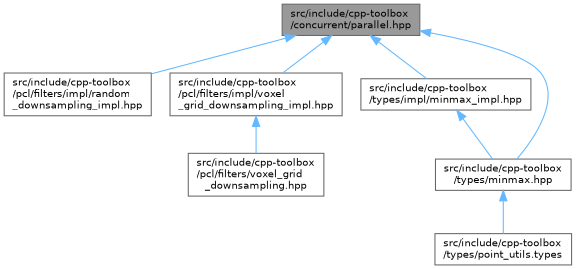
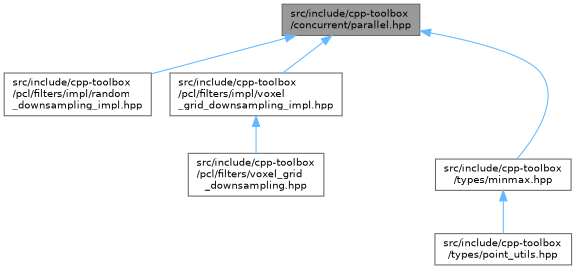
  digraph {
    node [color=grey40 fillcolor=white fontname=Helvetica fontsize=10 shape=box style=filled]
    edge [color=steelblue1 dir=back fontname=Helvetica fontsize=10 labelfontname=Helvetica labelfontsize=10 style=solid]
    n1 [color=gray40 fillcolor=grey60 fontcolor=black height=0.2 label="src/include/cpp-toolbox\l/concurrent/parallel.hpp" width=0.4]
    n2 [height=0.2 label="src/include/cpp-toolbox\l/pcl/filters/impl/random\l_downsampling_impl.hpp" width=0.4]
    n3 [height=0.2 label="src/include/cpp-toolbox\l/pcl/filters/impl/voxel\l_grid_downsampling_impl.hpp" width=0.4]
-   n4 [height=0.2 label="src/include/cpp-toolbox\l/types/impl/minmax_impl.hpp" width=0.4]
    n5 [height=0.2 label="src/include/cpp-toolbox\l/types/minmax.hpp" width=0.4]
    n6 [height=0.2 label="src/include/cpp-toolbox\l/pcl/filters/voxel_grid\l_downsampling.hpp" width=0.4]
-   n7 [height=0.2 label="src/include/cpp-toolbox\l/types/point_utils.types" width=0.4]
+   n7 [height=0.2 label="src/include/cpp-toolbox\l/types/point_utils.hpp" width=0.4]
    n1 -> n2
    n1 -> n3
-   n1 -> n4
    n1 -> n5
    n3 -> n6
-   n4 -> n5
    n5 -> n7
  }
